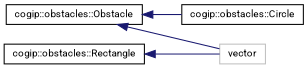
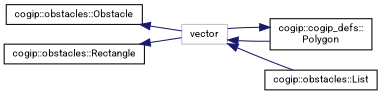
  digraph {
    fontname=Roboto
    rankdir=LR
    node [color=black fontname=Roboto fontsize=10 shape=record]
    edge [color=midnightblue dir=back fontname=Roboto fontsize=10 labelfontname=Helvetica labelfontsize=10 style=solid]
    n1 [height=0.2 label="cogip::obstacles::Obstacle" width=0.4]
-   n2 [height=0.2 label="cogip::obstacles::Circle" width=0.4]
    n3 [color=grey75 height=0.2 label=vector width=0.4]
+   n4 [height=0.2 label="cogip::cogip_defs::\lPolygon" width=0.4]
+   n5 [height=0.2 label="cogip::obstacles::List" width=0.4]
    n6 [height=0.2 label="cogip::obstacles::Rectangle" width=0.4]
-   n1 -> n2
    n1 -> n3
+   n3 -> n4
+   n3 -> n5
+   n4 -> n3
    n6 -> n3
  }
